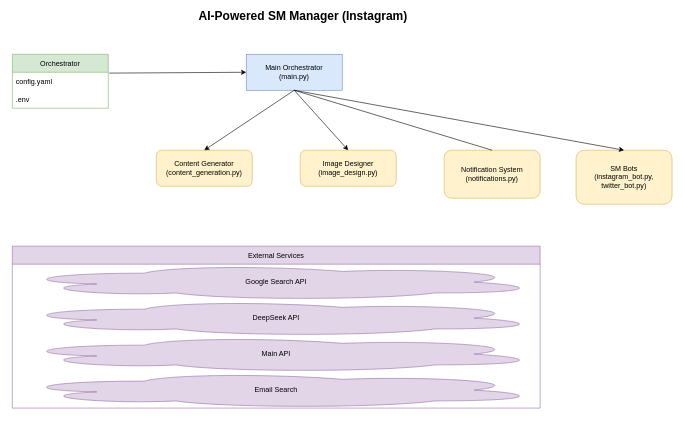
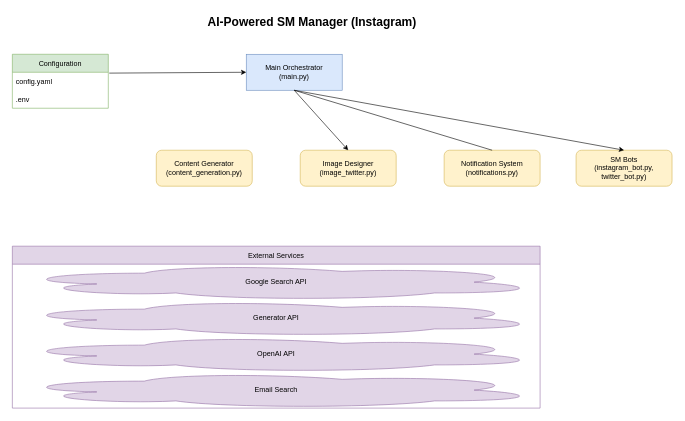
  <mxCell id="0" />
  <mxCell id="1" parent="0" />
- <mxCell id="2" value="Orchestrator" style="swimlane;fontStyle=0;childLayout=stackLayout;horizontal=1;startSize=30;horizontalStack=0;resizeParent=1;resizeParentMax=0;resizeLast=0;collapsible=1;marginBottom=0;fillColor=#d5e8d4;strokeColor=#82b366;" vertex="1" parent="1"><mxGeometry x="20" y="90" width="160" height="90" as="geometry" /></mxCell>
+ <mxCell id="2" value="Configuration" style="swimlane;fontStyle=0;childLayout=stackLayout;horizontal=1;startSize=30;horizontalStack=0;resizeParent=1;resizeParentMax=0;resizeLast=0;collapsible=1;marginBottom=0;fillColor=#d5e8d4;strokeColor=#82b366;" vertex="1" parent="1"><mxGeometry x="20" y="90" width="160" height="90" as="geometry" /></mxCell>
  <mxCell id="3" value="config.yaml" style="text;strokeColor=none;fillColor=none;align=left;verticalAlign=middle;spacingLeft=4;spacingRight=4;overflow=hidden;points=[[0,0.5],[1,0.5]];portConstraint=eastwest;rotatable=0;" vertex="1" parent="2"><mxGeometry y="30" width="160" height="30" as="geometry" /></mxCell>
  <mxCell id="4" value=".env" style="text;strokeColor=none;fillColor=none;align=left;verticalAlign=middle;spacingLeft=4;spacingRight=4;overflow=hidden;points=[[0,0.5],[1,0.5]];portConstraint=eastwest;rotatable=0;" vertex="1" parent="2"><mxGeometry y="60" width="160" height="30" as="geometry" /></mxCell>
  <mxCell id="5" value="Main Orchestrator&#10;(main.py)" style="rounded=0;whiteSpace=wrap;html=1;fillColor=#dae8fc;strokeColor=#6c8ebf;" vertex="1" parent="1"><mxGeometry x="410" y="90" width="160" height="60" as="geometry" /></mxCell>
  <mxCell id="6" value="Content Generator&#10;(content_generation.py)" style="rounded=1;whiteSpace=wrap;html=1;fillColor=#fff2cc;strokeColor=#d6b656;" vertex="1" parent="1"><mxGeometry x="260" y="250" width="160" height="60" as="geometry" /></mxCell>
- <mxCell id="7" value="Image Designer&#10;(image_design.py)" style="rounded=1;whiteSpace=wrap;html=1;fillColor=#fff2cc;strokeColor=#d6b656;" vertex="1" parent="1"><mxGeometry x="500" y="250" width="160" height="60" as="geometry" /></mxCell>
- <mxCell id="8" value="Notification System&#10;(notifications.py)" style="rounded=1;whiteSpace=wrap;html=1;fillColor=#fff2cc;strokeColor=#d6b656;" vertex="1" parent="1"><mxGeometry x="740" y="250" width="160" height="80" as="geometry" /></mxCell>
+ <mxCell id="7" value="Image Designer&#10;(image_twitter.py)" style="rounded=1;whiteSpace=wrap;html=1;fillColor=#fff2cc;strokeColor=#d6b656;" vertex="1" parent="1"><mxGeometry x="500" y="250" width="160" height="60" as="geometry" /></mxCell>
+ <mxCell id="8" value="Notification System&#10;(notifications.py)" style="rounded=1;whiteSpace=wrap;html=1;fillColor=#fff2cc;strokeColor=#d6b656;" vertex="1" parent="1"><mxGeometry x="740" y="250" width="160" height="60" as="geometry" /></mxCell>
  <mxCell id="9" value="External Services" style="swimlane;fontStyle=0;childLayout=stackLayout;horizontal=1;startSize=30;horizontalStack=0;resizeParent=1;resizeParentMax=0;resizeLast=0;collapsible=1;marginBottom=0;fillColor=#e1d5e7;strokeColor=#9673a6;" vertex="1" parent="1"><mxGeometry x="20" y="410" width="880" height="270" as="geometry" /></mxCell>
  <mxCell id="10" value="Google Search API" style="ellipse;shape=cloud;whiteSpace=wrap;html=1;fillColor=#e1d5e7;strokeColor=#9673a6;" vertex="1" parent="9"><mxGeometry y="30" width="880" height="60" as="geometry" /></mxCell>
- <mxCell id="11" value="DeepSeek API" style="ellipse;shape=cloud;whiteSpace=wrap;html=1;fillColor=#e1d5e7;strokeColor=#9673a6;" vertex="1" parent="9"><mxGeometry y="90" width="880" height="60" as="geometry" /></mxCell>
- <mxCell id="12" value="Main API" style="ellipse;shape=cloud;whiteSpace=wrap;html=1;fillColor=#e1d5e7;strokeColor=#9673a6;" vertex="1" parent="9"><mxGeometry y="150" width="880" height="60" as="geometry" /></mxCell>
+ <mxCell id="11" value="Generator API" style="ellipse;shape=cloud;whiteSpace=wrap;html=1;fillColor=#e1d5e7;strokeColor=#9673a6;" vertex="1" parent="9"><mxGeometry y="90" width="880" height="60" as="geometry" /></mxCell>
+ <mxCell id="12" value="OpenAI API" style="ellipse;shape=cloud;whiteSpace=wrap;html=1;fillColor=#e1d5e7;strokeColor=#9673a6;" vertex="1" parent="9"><mxGeometry y="150" width="880" height="60" as="geometry" /></mxCell>
  <mxCell id="13" value="Email Search" style="ellipse;shape=cloud;whiteSpace=wrap;html=1;fillColor=#e1d5e7;strokeColor=#9673a6;" vertex="1" parent="9"><mxGeometry y="210" width="880" height="60" as="geometry" /></mxCell>
- <mxCell id="14" value="" style="endArrow=classic;html=1;exitX=0.5;exitY=1;entryX=0.5;entryY=0;" edge="1" parent="1" source="5" target="6"><mxGeometry width="50" height="50" relative="1" as="geometry" /></mxCell>
  <mxCell id="15" value="" style="endArrow=classic;html=1;exitX=0.5;exitY=1;entryX=0.5;entryY=0;" edge="1" parent="1" source="5" target="7"><mxGeometry width="50" height="50" relative="1" as="geometry" /></mxCell>
  <mxCell id="16" value="" style="endArrow=none;html=1;exitX=0.5;exitY=1;entryX=0.5;entryY=0;" edge="1" parent="1" source="5" target="8"><mxGeometry width="50" height="50" relative="1" as="geometry" /></mxCell>
- <mxCell id="17" value="SM Bots&lt;br&gt;(instagram_bot.py, twitter_bot.py)" style="rounded=1;whiteSpace=wrap;html=1;fillColor=#fff2cc;strokeColor=#d6b656;" vertex="1" parent="1"><mxGeometry x="960" y="250" width="160" height="90" as="geometry" /></mxCell>
+ <mxCell id="17" value="SM Bots&lt;br&gt;(instagram_bot.py, twitter_bot.py)" style="rounded=1;whiteSpace=wrap;html=1;fillColor=#fff2cc;strokeColor=#d6b656;" vertex="1" parent="1"><mxGeometry x="960" y="250" width="160" height="60" as="geometry" /></mxCell>
  <mxCell id="18" value="" style="endArrow=classic;html=1;entryX=0.5;entryY=0;entryDx=0;entryDy=0;exitX=0.5;exitY=1;exitDx=0;exitDy=0;" edge="1" parent="1" source="5" target="17"><mxGeometry width="50" height="50" relative="1" as="geometry"><mxPoint x="340" y="150" as="sourcePoint" /><mxPoint x="830" y="260" as="targetPoint" /></mxGeometry></mxCell>
  <mxCell id="19" value="" style="endArrow=classic;html=1;rounded=0;entryX=0;entryY=0.5;entryDx=0;entryDy=0;exitX=1.01;exitY=0.349;exitDx=0;exitDy=0;exitPerimeter=0;" edge="1" parent="1" source="2" target="5"><mxGeometry width="50" height="50" relative="1" as="geometry"><mxPoint x="180" y="140" as="sourcePoint" /><mxPoint x="230" y="90" as="targetPoint" /></mxGeometry></mxCell>
- <mxCell id="20" value="&lt;font style=&quot;font-size: 20px;&quot;&gt;&lt;b&gt;AI-Powered SM Manager (Instagram)&lt;/b&gt;&lt;/font&gt;" style="text;html=1;align=center;verticalAlign=middle;whiteSpace=wrap;rounded=0;" vertex="1" parent="1"><mxGeometry x="265" y="10" width="480" height="30" as="geometry" /></mxCell>
+ <mxCell id="20" value="&lt;font style=&quot;font-size: 20px;&quot;&gt;&lt;b&gt;AI-Powered SM Manager (Instagram)&lt;/b&gt;&lt;/font&gt;" style="text;html=1;align=center;verticalAlign=middle;whiteSpace=wrap;rounded=0;" vertex="1" parent="1"><mxGeometry x="280" y="20" width="480" height="30" as="geometry" /></mxCell>
